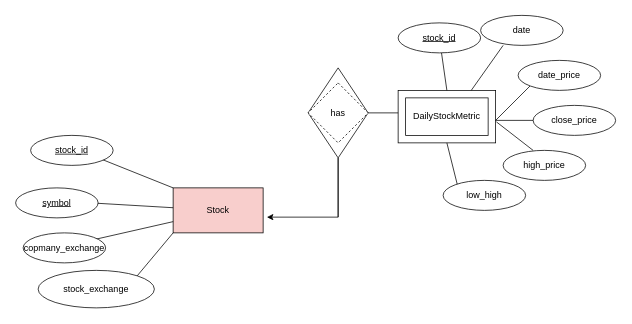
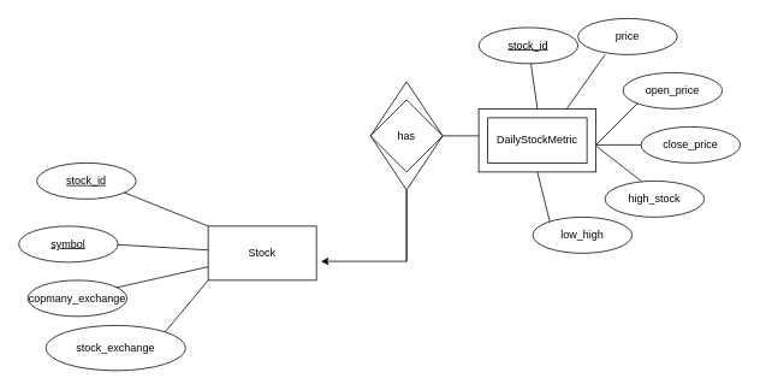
  <mxCell id="0" />
  <mxCell id="1" parent="0" />
- <mxCell id="2" value="Stock" style="rounded=0;whiteSpace=wrap;html=1;fillColor=#f8cecc;" parent="1" vertex="1"><mxGeometry x="230" y="250" width="120" height="60" as="geometry" /></mxCell>
+ <mxCell id="2" value="Stock" style="rounded=0;whiteSpace=wrap;html=1;" parent="1" vertex="1"><mxGeometry x="230" y="250" width="120" height="60" as="geometry" /></mxCell>
  <mxCell id="3" value="" style="endArrow=none;html=1;rounded=0;" parent="1" edge="1"><mxGeometry width="50" height="50" relative="1" as="geometry"><mxPoint x="130" y="210" as="sourcePoint" /><mxPoint x="230" y="250" as="targetPoint" /></mxGeometry></mxCell>
  <mxCell id="4" value="stock_id" style="ellipse;whiteSpace=wrap;html=1;fontStyle=4" parent="1" vertex="1"><mxGeometry x="40" y="180" width="110" height="40" as="geometry" /></mxCell>
  <mxCell id="5" value="" style="endArrow=none;html=1;rounded=0;" parent="1" source="2" edge="1"><mxGeometry width="50" height="50" relative="1" as="geometry"><mxPoint x="159.289" y="330" as="sourcePoint" /><mxPoint x="120" y="270" as="targetPoint" /></mxGeometry></mxCell>
  <mxCell id="6" value="" style="endArrow=none;html=1;rounded=0;entryX=0;entryY=0.75;entryDx=0;entryDy=0;" parent="1" target="2" edge="1"><mxGeometry width="50" height="50" relative="1" as="geometry"><mxPoint x="120" y="320" as="sourcePoint" /><mxPoint x="230" y="310" as="targetPoint" /></mxGeometry></mxCell>
  <mxCell id="7" value="symbol" style="ellipse;whiteSpace=wrap;html=1;fontStyle=4" parent="1" vertex="1"><mxGeometry x="20" y="250" width="110" height="40" as="geometry" /></mxCell>
  <mxCell id="8" value="" style="endArrow=classic;html=1;rounded=0;entryX=1.042;entryY=0.65;entryDx=0;entryDy=0;entryPerimeter=0;" parent="1" target="2" edge="1"><mxGeometry width="50" height="50" relative="1" as="geometry"><mxPoint x="450" y="289" as="sourcePoint" /><mxPoint x="390" y="240" as="targetPoint" /><Array as="points"><mxPoint x="450" y="210" /><mxPoint x="450" y="289" /></Array></mxGeometry></mxCell>
  <mxCell id="9" value="" style="rhombus;whiteSpace=wrap;html=1;" parent="1" vertex="1"><mxGeometry x="410" y="90" width="80" height="120" as="geometry" /></mxCell>
  <mxCell id="10" value="" style="endArrow=none;html=1;rounded=0;exitX=1;exitY=0.5;exitDx=0;exitDy=0;" parent="1" source="14" edge="1"><mxGeometry width="50" height="50" relative="1" as="geometry"><mxPoint x="495" y="190" as="sourcePoint" /><mxPoint x="540" y="150" as="targetPoint" /></mxGeometry></mxCell>
  <mxCell id="11" value="copmany_exchange" style="ellipse;whiteSpace=wrap;html=1;" parent="1" vertex="1"><mxGeometry x="30" y="310" width="110" height="40" as="geometry" /></mxCell>
  <mxCell id="12" value="stock_exchange" style="ellipse;whiteSpace=wrap;html=1;" parent="1" vertex="1"><mxGeometry x="50" y="360" width="155" height="50" as="geometry" /></mxCell>
  <mxCell id="13" value="" style="endArrow=none;html=1;rounded=0;entryX=1;entryY=0;entryDx=0;entryDy=0;" parent="1" target="12" edge="1"><mxGeometry width="50" height="50" relative="1" as="geometry"><mxPoint x="230" y="310" as="sourcePoint" /><mxPoint x="194" y="184" as="targetPoint" /></mxGeometry></mxCell>
- <mxCell id="14" value="has" style="rhombus;whiteSpace=wrap;html=1;dashed=1;" parent="1" vertex="1"><mxGeometry x="410" y="110" width="80" height="80" as="geometry" /></mxCell>
+ <mxCell id="14" value="has" style="rhombus;whiteSpace=wrap;html=1;" parent="1" vertex="1"><mxGeometry x="410" y="110" width="80" height="80" as="geometry" /></mxCell>
  <mxCell id="15" value="" style="rounded=0;whiteSpace=wrap;html=1;" parent="1" vertex="1"><mxGeometry x="530" y="120" width="130" height="70" as="geometry" /></mxCell>
  <mxCell id="16" value="DailyStockMetric" style="rounded=0;whiteSpace=wrap;html=1;" parent="1" vertex="1"><mxGeometry x="540" y="130" width="110" height="50" as="geometry" /></mxCell>
  <mxCell id="17" value="" style="endArrow=none;html=1;rounded=0;" parent="1" edge="1"><mxGeometry width="50" height="50" relative="1" as="geometry"><mxPoint x="660" y="160" as="sourcePoint" /><mxPoint x="710" y="110" as="targetPoint" /></mxGeometry></mxCell>
  <mxCell id="18" value="" style="endArrow=none;html=1;rounded=0;" parent="1" edge="1"><mxGeometry width="50" height="50" relative="1" as="geometry"><mxPoint x="660" y="160" as="sourcePoint" /><mxPoint x="720" y="160" as="targetPoint" /></mxGeometry></mxCell>
  <mxCell id="19" value="" style="endArrow=none;html=1;rounded=0;exitX=0.5;exitY=1;exitDx=0;exitDy=0;" parent="1" source="15" edge="1"><mxGeometry width="50" height="50" relative="1" as="geometry"><mxPoint x="650" y="280" as="sourcePoint" /><mxPoint x="610" y="250" as="targetPoint" /></mxGeometry></mxCell>
  <mxCell id="20" value="" style="endArrow=none;html=1;rounded=0;exitX=1.008;exitY=0.6;exitDx=0;exitDy=0;exitPerimeter=0;" parent="1" source="15" edge="1"><mxGeometry width="50" height="50" relative="1" as="geometry"><mxPoint x="670" y="300" as="sourcePoint" /><mxPoint x="710" y="200" as="targetPoint" /></mxGeometry></mxCell>
- <mxCell id="21" value="date" style="ellipse;whiteSpace=wrap;html=1;" parent="1" vertex="1"><mxGeometry x="640" y="20" width="110" height="40" as="geometry" /></mxCell>
- <mxCell id="22" value="date_price" style="ellipse;whiteSpace=wrap;html=1;" parent="1" vertex="1"><mxGeometry x="690" y="80" width="110" height="40" as="geometry" /></mxCell>
+ <mxCell id="21" value="price" style="ellipse;whiteSpace=wrap;html=1;" parent="1" vertex="1"><mxGeometry x="640" y="20" width="110" height="40" as="geometry" /></mxCell>
+ <mxCell id="22" value="open_price" style="ellipse;whiteSpace=wrap;html=1;" parent="1" vertex="1"><mxGeometry x="690" y="80" width="110" height="40" as="geometry" /></mxCell>
  <mxCell id="23" value="close_price" style="ellipse;whiteSpace=wrap;html=1;" parent="1" vertex="1"><mxGeometry x="710" y="140" width="110" height="40" as="geometry" /></mxCell>
- <mxCell id="24" value="high_price" style="ellipse;whiteSpace=wrap;html=1;" parent="1" vertex="1"><mxGeometry x="670" y="200" width="110" height="40" as="geometry" /></mxCell>
+ <mxCell id="24" value="high_stock" style="ellipse;whiteSpace=wrap;html=1;" parent="1" vertex="1"><mxGeometry x="670" y="200" width="110" height="40" as="geometry" /></mxCell>
  <mxCell id="25" value="low_high" style="ellipse;whiteSpace=wrap;html=1;" parent="1" vertex="1"><mxGeometry x="590" y="240" width="110" height="40" as="geometry" /></mxCell>
  <mxCell id="26" value="" style="endArrow=none;html=1;rounded=0;exitX=0.5;exitY=0;exitDx=0;exitDy=0;" parent="1" source="29" edge="1"><mxGeometry width="50" height="50" relative="1" as="geometry"><mxPoint x="573" y="130" as="sourcePoint" /><mxPoint x="590" y="70" as="targetPoint" /></mxGeometry></mxCell>
  <mxCell id="27" value="" style="endArrow=none;html=1;rounded=0;exitX=0.75;exitY=0;exitDx=0;exitDy=0;" parent="1" source="15" edge="1"><mxGeometry width="50" height="50" relative="1" as="geometry"><mxPoint x="583" y="140" as="sourcePoint" /><mxPoint x="670" y="60" as="targetPoint" /></mxGeometry></mxCell>
  <mxCell id="28" value="" style="endArrow=none;html=1;rounded=0;exitX=0.5;exitY=0;exitDx=0;exitDy=0;" parent="1" source="15" target="29" edge="1"><mxGeometry width="50" height="50" relative="1" as="geometry"><mxPoint x="595" y="120" as="sourcePoint" /><mxPoint x="590" y="70" as="targetPoint" /></mxGeometry></mxCell>
  <mxCell id="29" value="stock_id" style="ellipse;whiteSpace=wrap;html=1;fontStyle=4" parent="1" vertex="1"><mxGeometry x="530" y="30" width="110" height="40" as="geometry" /></mxCell>
